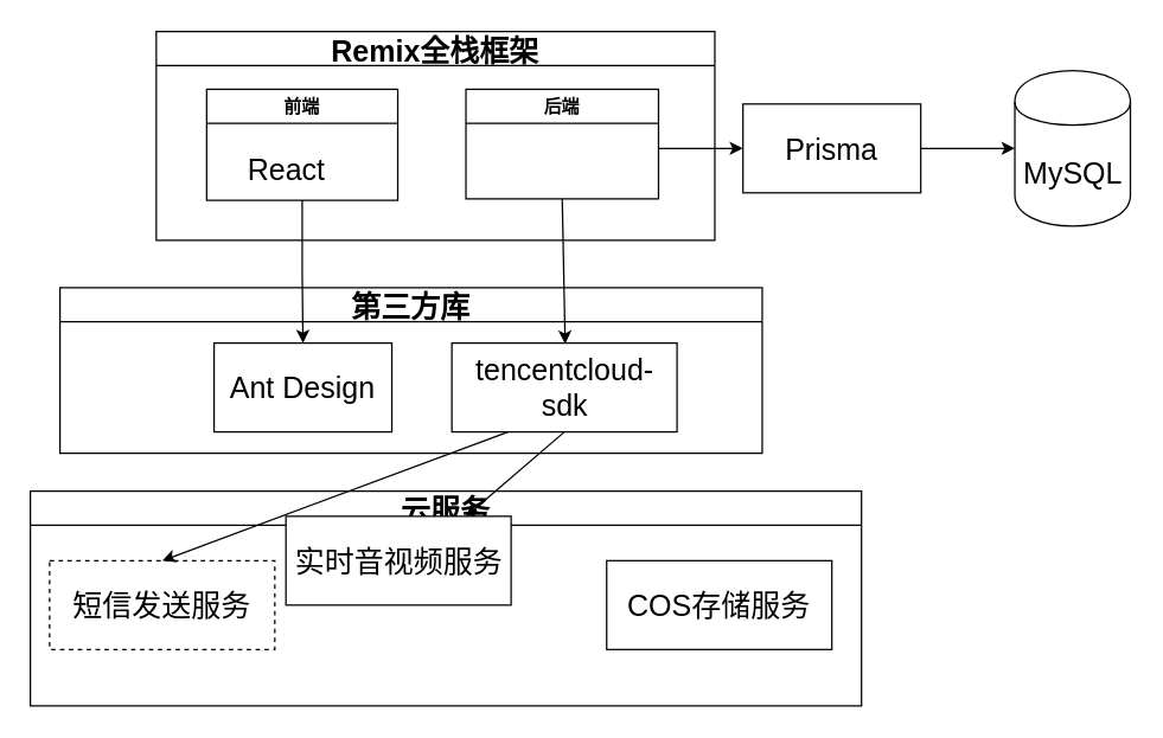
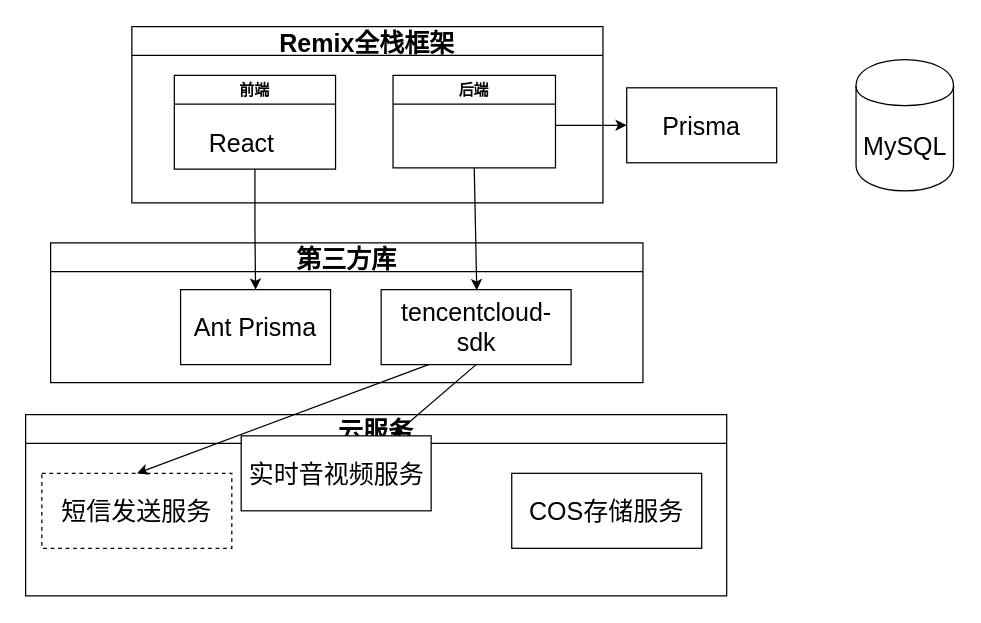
  <mxCell id="0" />
  <mxCell id="1" parent="0" />
  <mxCell id="2" value="Remix全栈框架" style="swimlane;fontSize=20;" parent="1" vertex="1"><mxGeometry x="105" y="20.5" width="377" height="141" as="geometry"><mxRectangle x="37" y="46" width="61" height="23" as="alternateBounds" /></mxGeometry></mxCell>
  <mxCell id="3" value="前端" style="swimlane;" parent="2" vertex="1"><mxGeometry x="34" y="39" width="129" height="75" as="geometry" /></mxCell>
  <mxCell id="4" value="&lt;font style=&quot;font-size: 20px&quot;&gt;React&lt;/font&gt;" style="text;html=1;resizable=0;points=[];autosize=1;align=left;verticalAlign=top;spacingTop=-4;" parent="3" vertex="1"><mxGeometry x="25.5" y="39" width="62" height="17" as="geometry" /></mxCell>
  <mxCell id="5" value="后端" style="swimlane;" parent="2" vertex="1"><mxGeometry x="209" y="39" width="130" height="74" as="geometry" /></mxCell>
  <mxCell id="6" value="第三方库" style="swimlane;fontSize=20;" parent="1" vertex="1"><mxGeometry x="40" y="193.5" width="474" height="112" as="geometry" /></mxCell>
- <mxCell id="7" value="&lt;font style=&quot;font-size: 20px&quot;&gt;Ant Design&lt;/font&gt;" style="rounded=0;whiteSpace=wrap;html=1;" parent="6" vertex="1"><mxGeometry x="104" y="37.5" width="120" height="60" as="geometry" /></mxCell>
+ <mxCell id="7" value="&lt;font style=&quot;font-size: 20px&quot;&gt;Ant Prisma&lt;/font&gt;" style="rounded=0;whiteSpace=wrap;html=1;" parent="6" vertex="1"><mxGeometry x="104" y="37.5" width="120" height="60" as="geometry" /></mxCell>
  <mxCell id="8" value="&lt;span style=&quot;font-size: 20px&quot;&gt;tencentcloud-sdk&lt;/span&gt;" style="rounded=0;whiteSpace=wrap;html=1;" parent="6" vertex="1"><mxGeometry x="264.5" y="37.5" width="152" height="60" as="geometry" /></mxCell>
  <mxCell id="9" value="" style="edgeStyle=orthogonalEdgeStyle;rounded=0;orthogonalLoop=1;jettySize=auto;html=1;" parent="1" source="3" target="7" edge="1"><mxGeometry relative="1" as="geometry"><mxPoint x="59" y="97" as="targetPoint" /></mxGeometry></mxCell>
  <mxCell id="10" value="" style="endArrow=classic;html=1;exitX=0.5;exitY=1;exitDx=0;exitDy=0;" parent="1" source="5" edge="1"><mxGeometry width="50" height="50" relative="1" as="geometry"><mxPoint x="105" y="358.5" as="sourcePoint" /><mxPoint x="381" y="231.5" as="targetPoint" /></mxGeometry></mxCell>
- <mxCell id="11" value="" style="edgeStyle=orthogonalEdgeStyle;rounded=0;orthogonalLoop=1;jettySize=auto;html=1;entryX=0;entryY=0.5;entryDx=0;entryDy=0;" parent="1" source="12" target="18" edge="1"><mxGeometry relative="1" as="geometry"><mxPoint x="678" y="99.5" as="targetPoint" /></mxGeometry></mxCell>
  <mxCell id="12" value="&lt;font style=&quot;font-size: 20px&quot;&gt;Prisma&lt;/font&gt;" style="rounded=0;whiteSpace=wrap;html=1;" parent="1" vertex="1"><mxGeometry x="501" y="69.5" width="120" height="60" as="geometry" /></mxCell>
  <mxCell id="13" value="" style="endArrow=classic;html=1;entryX=0;entryY=0.5;entryDx=0;entryDy=0;" parent="1" target="12" edge="1"><mxGeometry width="50" height="50" relative="1" as="geometry"><mxPoint x="444" y="99.5" as="sourcePoint" /><mxPoint x="76" y="458.5" as="targetPoint" /></mxGeometry></mxCell>
  <mxCell id="14" value="云服务" style="swimlane;fontSize=20;" parent="1" vertex="1"><mxGeometry x="20" y="331" width="561" height="145" as="geometry" /></mxCell>
  <mxCell id="15" value="&lt;span style=&quot;font-size: 20px&quot;&gt;COS存储服务&lt;br&gt;&lt;/span&gt;" style="rounded=0;whiteSpace=wrap;html=1;" parent="14" vertex="1"><mxGeometry x="389" y="47" width="152" height="60" as="geometry" /></mxCell>
  <mxCell id="16" value="&lt;span style=&quot;font-size: 20px&quot;&gt;实时音视频服务&lt;br&gt;&lt;/span&gt;" style="rounded=0;whiteSpace=wrap;html=1;" parent="14" vertex="1"><mxGeometry x="172.5" y="17" width="152" height="60" as="geometry" /></mxCell>
  <mxCell id="17" value="&lt;span style=&quot;font-size: 20px&quot;&gt;短信发送服务&lt;/span&gt;" style="rounded=0;whiteSpace=wrap;html=1;dashed=1;" parent="14" vertex="1"><mxGeometry x="13" y="47" width="152" height="60" as="geometry" /></mxCell>
  <mxCell id="18" value="MySQL" style="shape=cylinder;whiteSpace=wrap;html=1;boundedLbl=1;backgroundOutline=1;fontSize=20;" parent="1" vertex="1"><mxGeometry x="684.5" y="47" width="78" height="105" as="geometry" /></mxCell>
  <mxCell id="19" value="" style="endArrow=classic;html=1;fontSize=20;entryX=0.5;entryY=0;entryDx=0;entryDy=0;exitX=0.25;exitY=1;exitDx=0;exitDy=0;" parent="1" source="8" target="17" edge="1"><mxGeometry width="50" height="50" relative="1" as="geometry"><mxPoint x="24" y="547" as="sourcePoint" /><mxPoint x="74" y="497" as="targetPoint" /></mxGeometry></mxCell>
  <mxCell id="20" value="" style="endArrow=classic;html=1;fontSize=20;entryX=0.8;entryY=0.002;entryDx=0;entryDy=0;exitX=0.5;exitY=1;exitDx=0;exitDy=0;entryPerimeter=0;" parent="1" source="8" target="16" edge="1"><mxGeometry width="50" height="50" relative="1" as="geometry"><mxPoint x="352.5" y="301" as="sourcePoint" /><mxPoint x="112" y="388" as="targetPoint" /></mxGeometry></mxCell>
